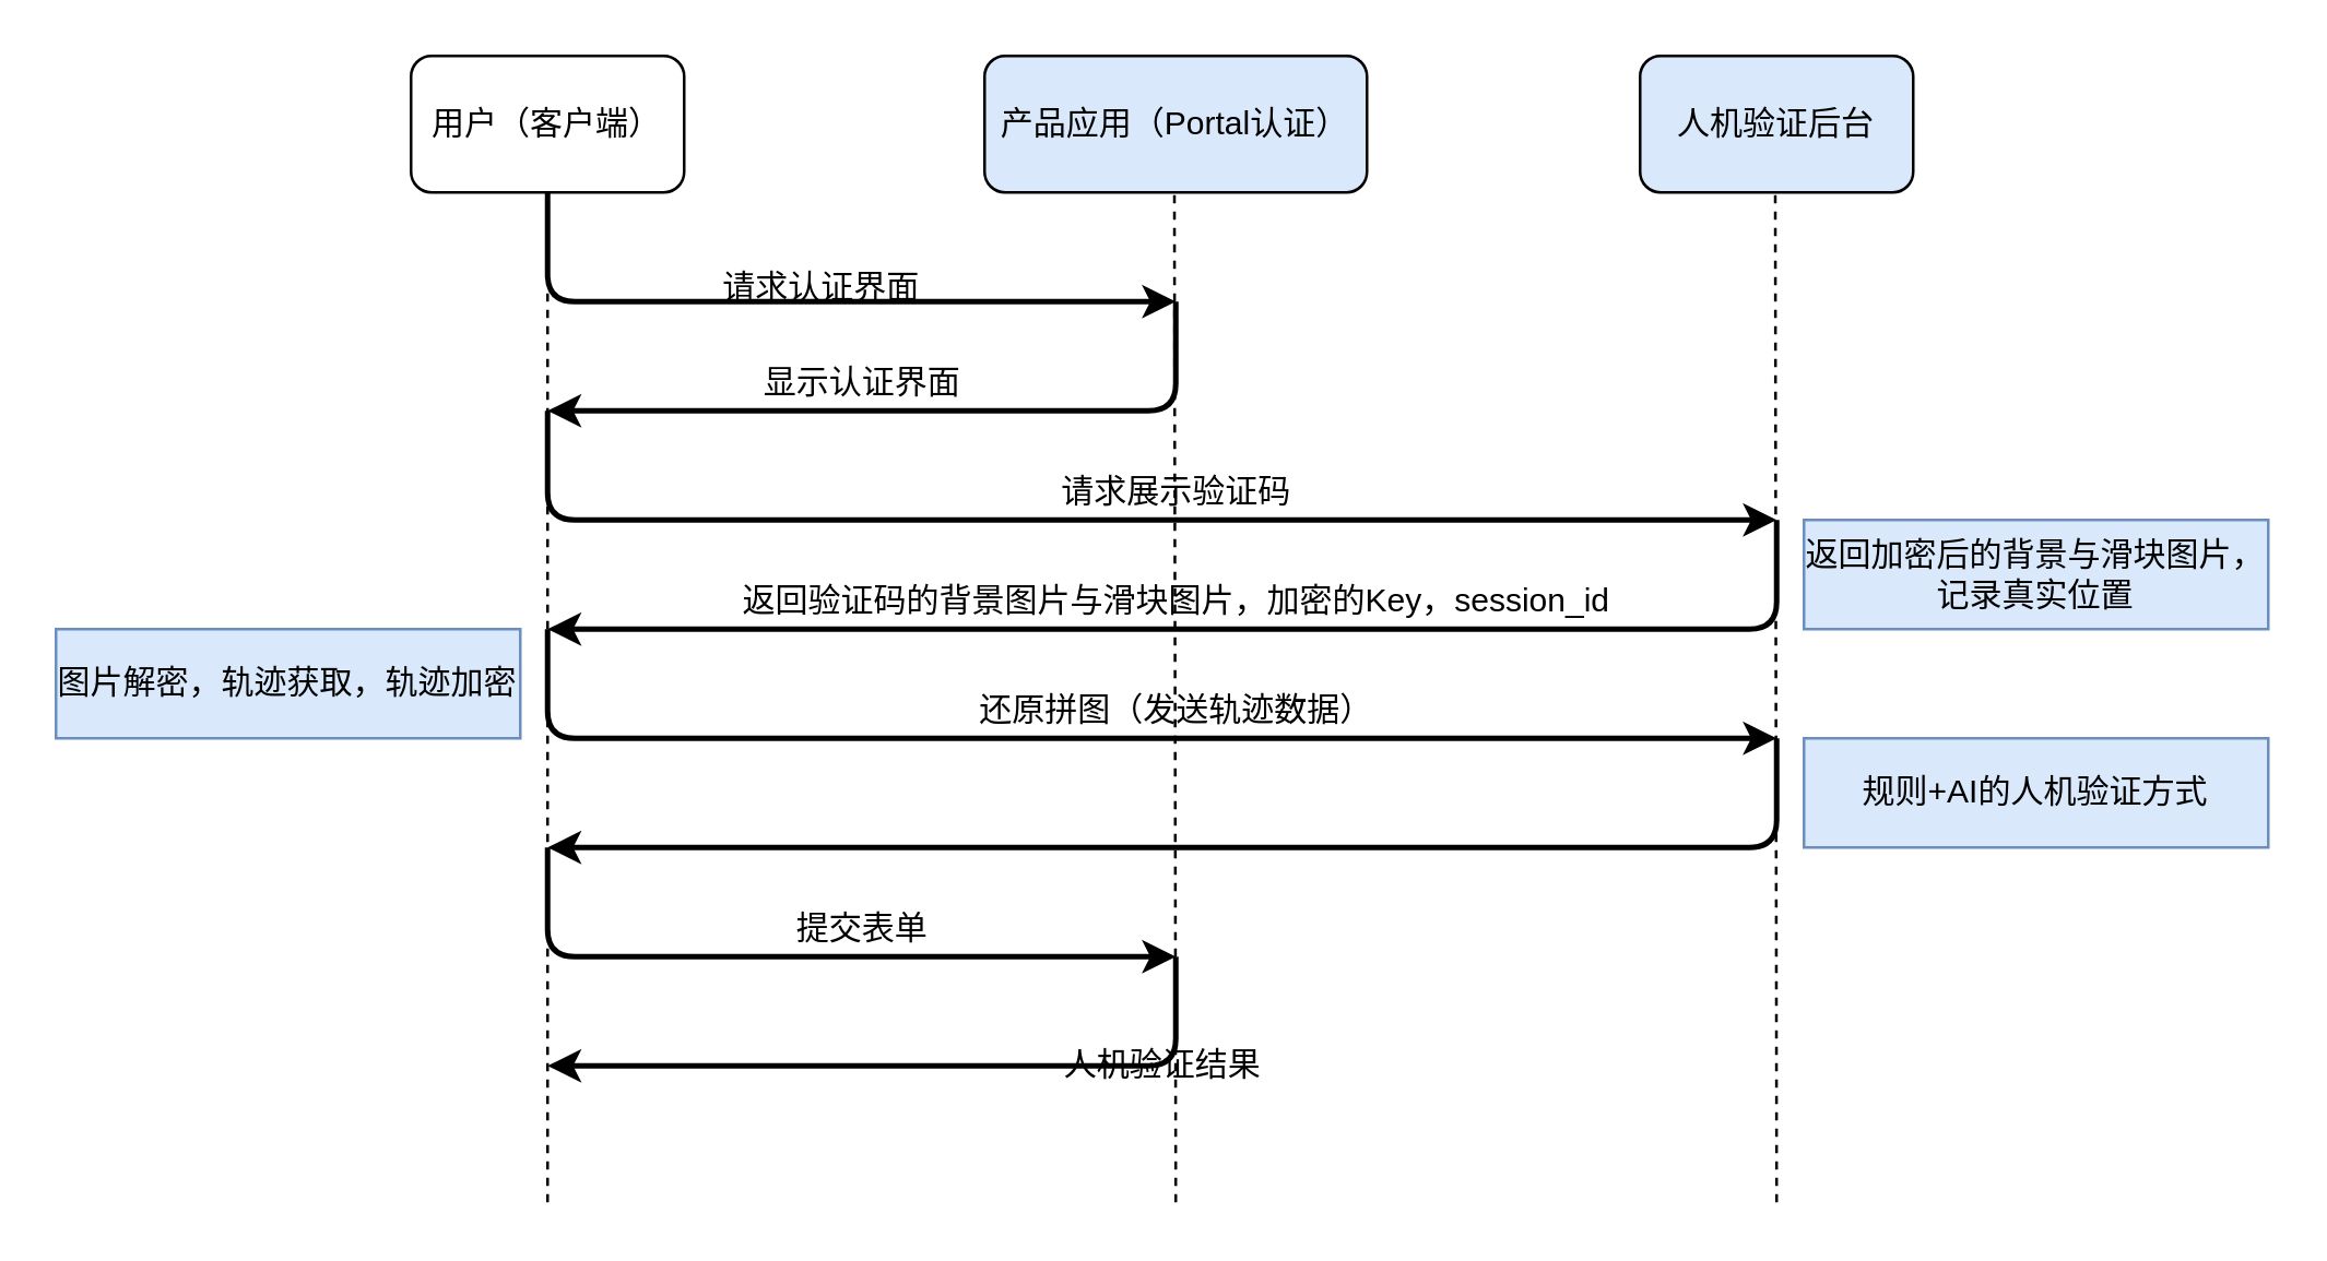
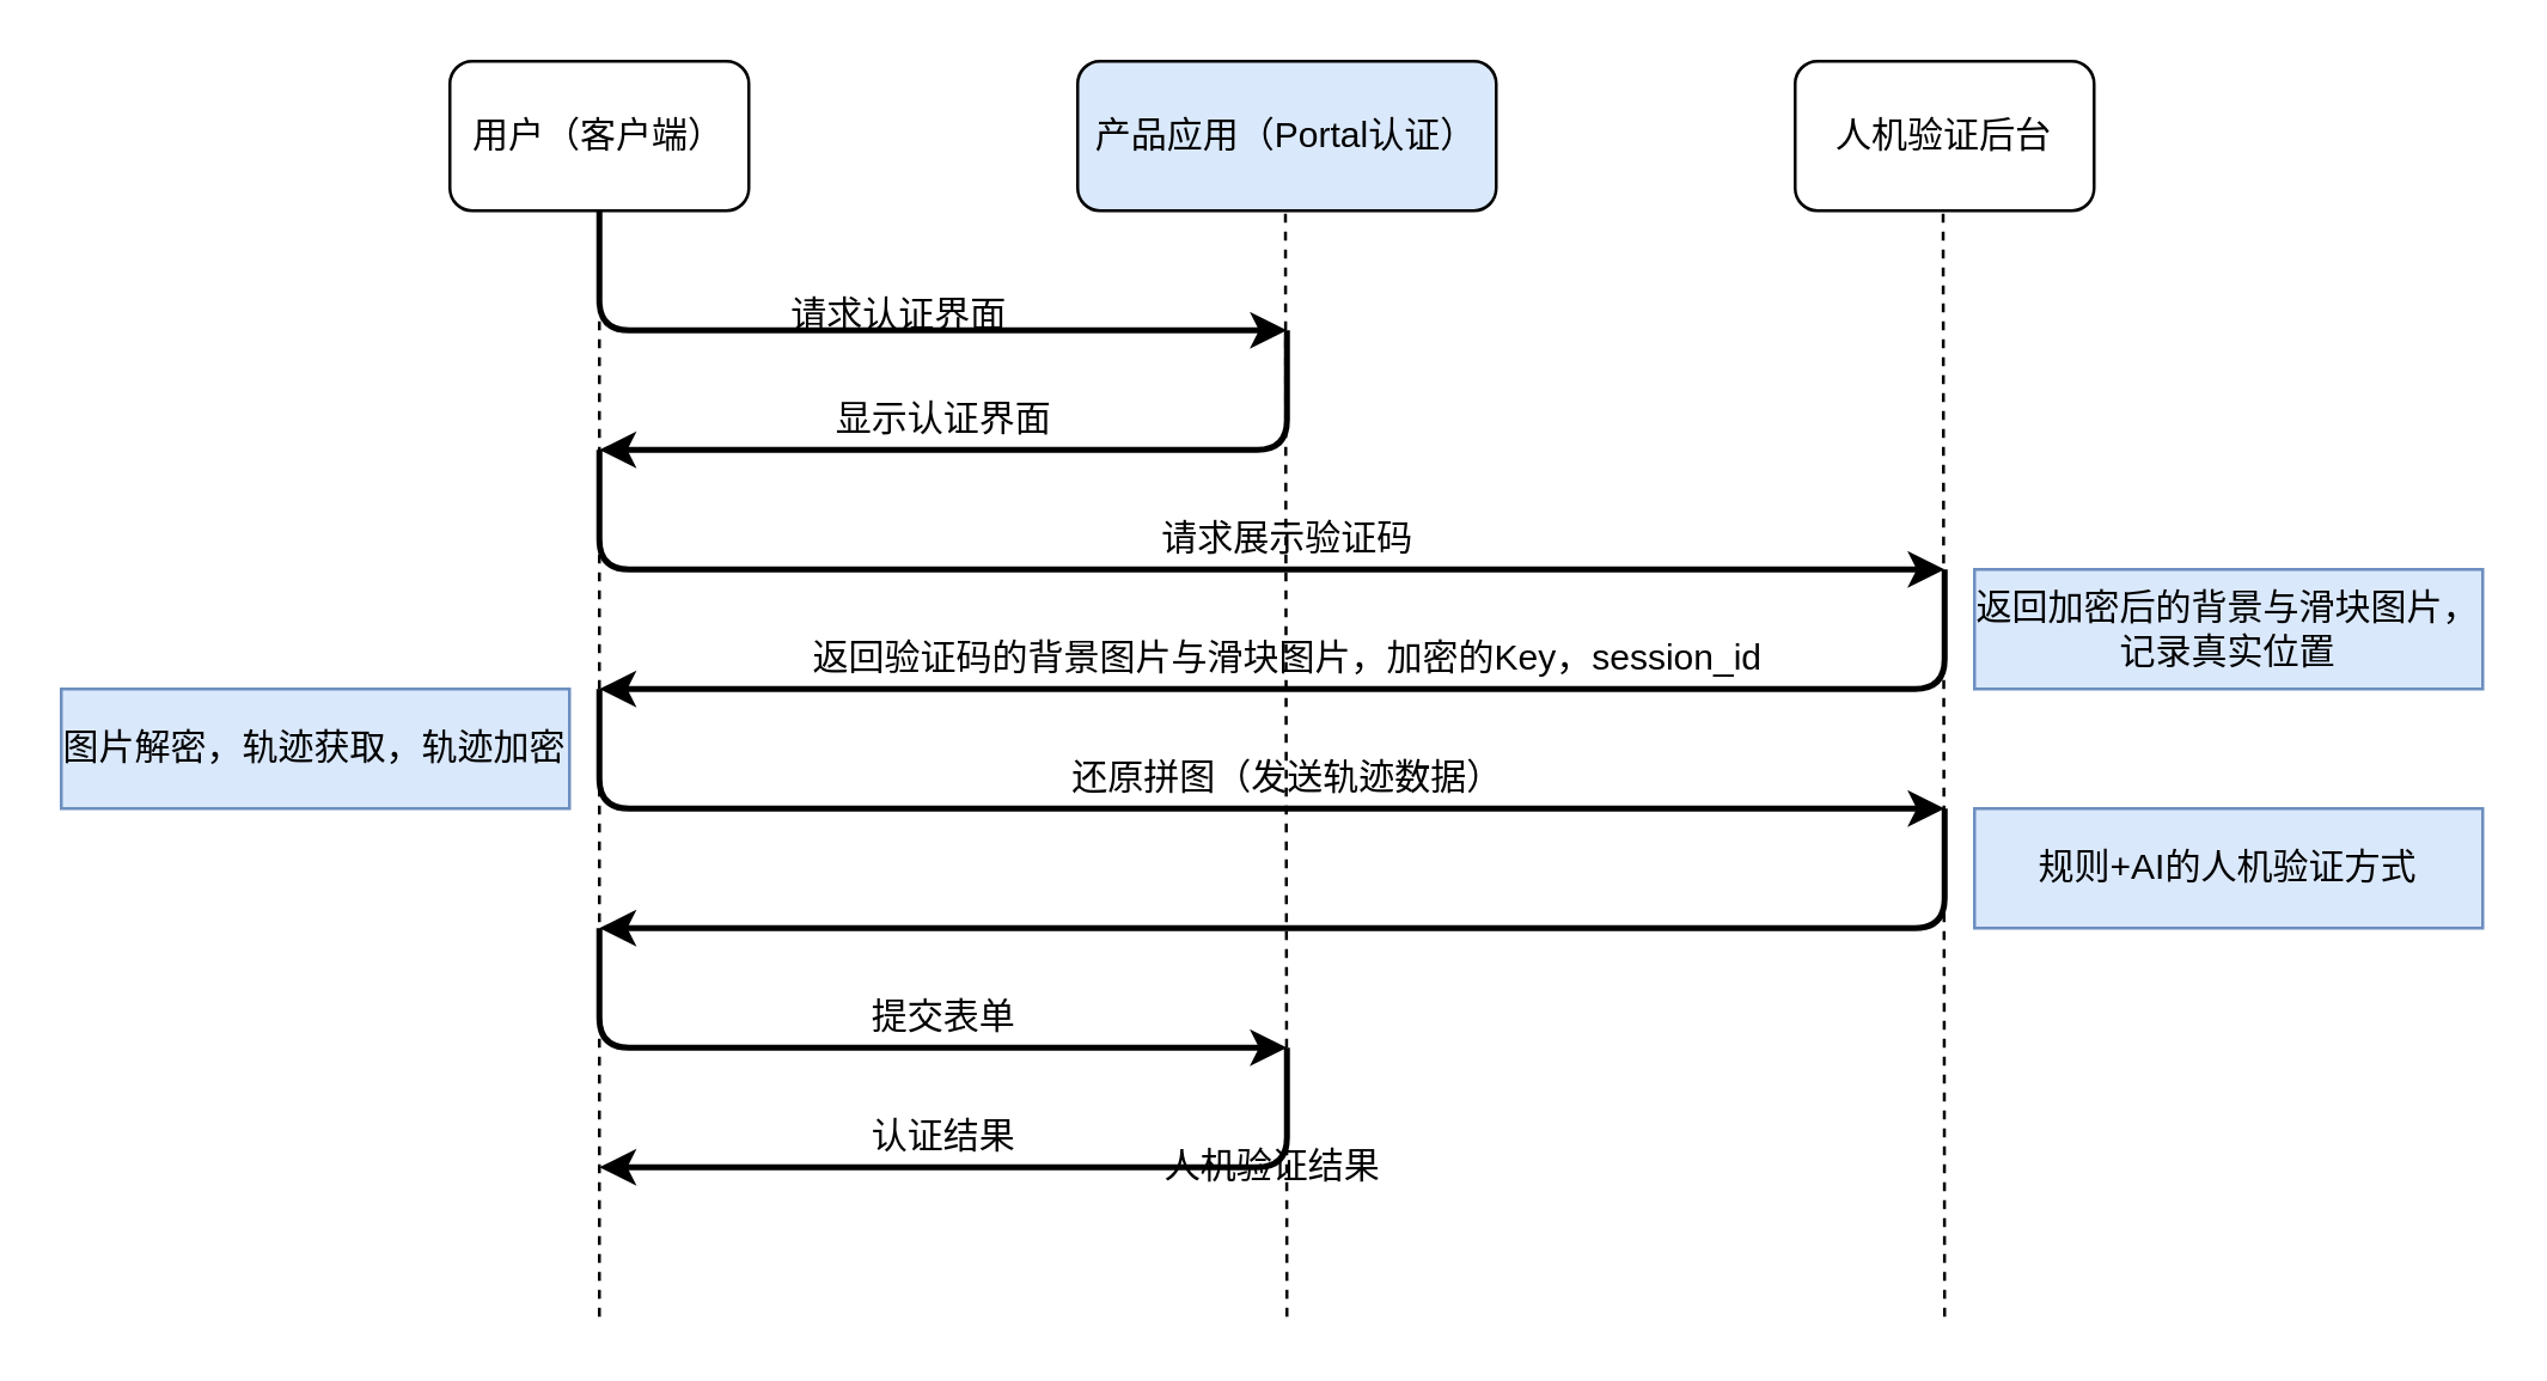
  <mxCell id="0" />
  <mxCell id="1" parent="0" />
  <mxCell id="2" value="用户（客户端）" style="rounded=1;whiteSpace=wrap;html=1;" vertex="1" parent="1"><mxGeometry x="150" y="20" width="100" height="50" as="geometry" /></mxCell>
  <mxCell id="3" value="产品应用（Portal认证）" style="rounded=1;whiteSpace=wrap;html=1;fillColor=#dae8fc;" vertex="1" parent="1"><mxGeometry x="360" y="20" width="140" height="50" as="geometry" /></mxCell>
- <mxCell id="4" value="人机验证后台" style="rounded=1;whiteSpace=wrap;html=1;fillColor=#dae8fc;" vertex="1" parent="1"><mxGeometry x="600" y="20" width="100" height="50" as="geometry" /></mxCell>
+ <mxCell id="4" value="人机验证后台" style="rounded=1;whiteSpace=wrap;html=1;" vertex="1" parent="1"><mxGeometry x="600" y="20" width="100" height="50" as="geometry" /></mxCell>
  <mxCell id="5" value="" style="endArrow=none;dashed=1;html=1;entryX=0.5;entryY=1;entryDx=0;entryDy=0;" edge="1" parent="1" target="2"><mxGeometry width="50" height="50" relative="1" as="geometry"><mxPoint x="200" y="440" as="sourcePoint" /><mxPoint x="510" y="130" as="targetPoint" /></mxGeometry></mxCell>
  <mxCell id="6" value="" style="endArrow=none;dashed=1;html=1;entryX=0.5;entryY=1;entryDx=0;entryDy=0;" edge="1" parent="1"><mxGeometry width="50" height="50" relative="1" as="geometry"><mxPoint x="430" y="440" as="sourcePoint" /><mxPoint x="429.5" y="70" as="targetPoint" /></mxGeometry></mxCell>
  <mxCell id="7" value="" style="endArrow=none;dashed=1;html=1;entryX=0.5;entryY=1;entryDx=0;entryDy=0;" edge="1" parent="1"><mxGeometry width="50" height="50" relative="1" as="geometry"><mxPoint x="650" y="440" as="sourcePoint" /><mxPoint x="649.5" y="70" as="targetPoint" /></mxGeometry></mxCell>
  <mxCell id="8" value="" style="endArrow=classic;html=1;strokeWidth=2;" edge="1" parent="1"><mxGeometry width="50" height="50" relative="1" as="geometry"><mxPoint x="200" y="70" as="sourcePoint" /><mxPoint x="430" y="110" as="targetPoint" /><Array as="points"><mxPoint x="200" y="110" /></Array></mxGeometry></mxCell>
  <mxCell id="9" value="请求认证界面" style="text;html=1;resizable=0;autosize=1;align=center;verticalAlign=middle;points=[];fillColor=none;strokeColor=none;rounded=0;" vertex="1" parent="1"><mxGeometry x="255" y="95" width="90" height="20" as="geometry" /></mxCell>
  <mxCell id="10" value="" style="endArrow=classic;html=1;strokeWidth=2;" edge="1" parent="1"><mxGeometry width="50" height="50" relative="1" as="geometry"><mxPoint x="430" y="110" as="sourcePoint" /><mxPoint x="200" y="150" as="targetPoint" /><Array as="points"><mxPoint x="430" y="150" /></Array></mxGeometry></mxCell>
  <mxCell id="11" value="显示认证界面" style="text;html=1;resizable=0;autosize=1;align=center;verticalAlign=middle;points=[];fillColor=none;strokeColor=none;rounded=0;" vertex="1" parent="1"><mxGeometry x="270" y="130" width="90" height="20" as="geometry" /></mxCell>
  <mxCell id="12" value="" style="endArrow=classic;html=1;strokeWidth=2;" edge="1" parent="1"><mxGeometry width="50" height="50" relative="1" as="geometry"><mxPoint x="200" y="150" as="sourcePoint" /><mxPoint x="650" y="190" as="targetPoint" /><Array as="points"><mxPoint x="200" y="190" /></Array></mxGeometry></mxCell>
  <mxCell id="13" value="请求展示验证码" style="text;html=1;resizable=0;autosize=1;align=center;verticalAlign=middle;points=[];fillColor=none;strokeColor=none;rounded=0;" vertex="1" parent="1"><mxGeometry x="380" y="170" width="100" height="20" as="geometry" /></mxCell>
  <mxCell id="14" value="" style="endArrow=classic;html=1;strokeWidth=2;" edge="1" parent="1"><mxGeometry width="50" height="50" relative="1" as="geometry"><mxPoint x="650" y="190" as="sourcePoint" /><mxPoint x="200" y="230" as="targetPoint" /><Array as="points"><mxPoint x="650" y="230" /></Array></mxGeometry></mxCell>
  <mxCell id="15" value="返回验证码的背景图片与滑块图片，加密的Key，session_id" style="text;html=1;resizable=0;autosize=1;align=center;verticalAlign=middle;points=[];fillColor=none;strokeColor=none;rounded=0;" vertex="1" parent="1"><mxGeometry x="265" y="210" width="330" height="20" as="geometry" /></mxCell>
  <mxCell id="16" value="" style="endArrow=classic;html=1;strokeWidth=2;" edge="1" parent="1"><mxGeometry width="50" height="50" relative="1" as="geometry"><mxPoint x="200" y="230" as="sourcePoint" /><mxPoint x="650" y="270" as="targetPoint" /><Array as="points"><mxPoint x="200" y="270" /></Array></mxGeometry></mxCell>
  <mxCell id="17" value="还原拼图（发送轨迹数据）" style="text;html=1;resizable=0;autosize=1;align=center;verticalAlign=middle;points=[];fillColor=none;strokeColor=none;rounded=0;" vertex="1" parent="1"><mxGeometry x="350" y="250" width="160" height="20" as="geometry" /></mxCell>
  <mxCell id="18" value="" style="endArrow=classic;html=1;strokeWidth=2;" edge="1" parent="1"><mxGeometry width="50" height="50" relative="1" as="geometry"><mxPoint x="650" y="270" as="sourcePoint" /><mxPoint x="200" y="310" as="targetPoint" /><Array as="points"><mxPoint x="650" y="310" /></Array></mxGeometry></mxCell>
  <mxCell id="19" value="人机验证结果" style="text;html=1;resizable=0;autosize=1;align=center;verticalAlign=middle;points=[];fillColor=none;strokeColor=none;rounded=0;" vertex="1" parent="1"><mxGeometry x="380" y="380" width="90" height="20" as="geometry" /></mxCell>
  <mxCell id="20" value="" style="endArrow=classic;html=1;strokeWidth=2;" edge="1" parent="1"><mxGeometry width="50" height="50" relative="1" as="geometry"><mxPoint x="200" y="310" as="sourcePoint" /><mxPoint x="430" y="350" as="targetPoint" /><Array as="points"><mxPoint x="200" y="350" /></Array></mxGeometry></mxCell>
  <mxCell id="21" value="提交表单" style="text;html=1;resizable=0;autosize=1;align=center;verticalAlign=middle;points=[];fillColor=none;strokeColor=none;rounded=0;" vertex="1" parent="1"><mxGeometry x="285" y="330" width="60" height="20" as="geometry" /></mxCell>
  <mxCell id="22" value="" style="endArrow=classic;html=1;strokeWidth=2;" edge="1" parent="1"><mxGeometry width="50" height="50" relative="1" as="geometry"><mxPoint x="430" y="350" as="sourcePoint" /><mxPoint x="200" y="390" as="targetPoint" /><Array as="points"><mxPoint x="430" y="390" /></Array></mxGeometry></mxCell>
+ <mxCell id="23" value="认证结果" style="text;html=1;resizable=0;autosize=1;align=center;verticalAlign=middle;points=[];fillColor=none;strokeColor=none;rounded=0;" vertex="1" parent="1"><mxGeometry x="285" y="370" width="60" height="20" as="geometry" /></mxCell>
  <mxCell id="24" value="返回加密后的背景与滑块图片，记录真实位置" style="rounded=0;whiteSpace=wrap;html=1;fillColor=#dae8fc;strokeColor=#6c8ebf;" vertex="1" parent="1"><mxGeometry x="660" y="190" width="170" height="40" as="geometry" /></mxCell>
  <mxCell id="25" value="规则+AI的人机验证方式" style="rounded=0;whiteSpace=wrap;html=1;fillColor=#dae8fc;strokeColor=#6c8ebf;" vertex="1" parent="1"><mxGeometry x="660" y="270" width="170" height="40" as="geometry" /></mxCell>
  <mxCell id="26" value="图片解密，轨迹获取，轨迹加密" style="rounded=0;whiteSpace=wrap;html=1;fillColor=#dae8fc;strokeColor=#6c8ebf;" vertex="1" parent="1"><mxGeometry x="20" y="230" width="170" height="40" as="geometry" /></mxCell>
